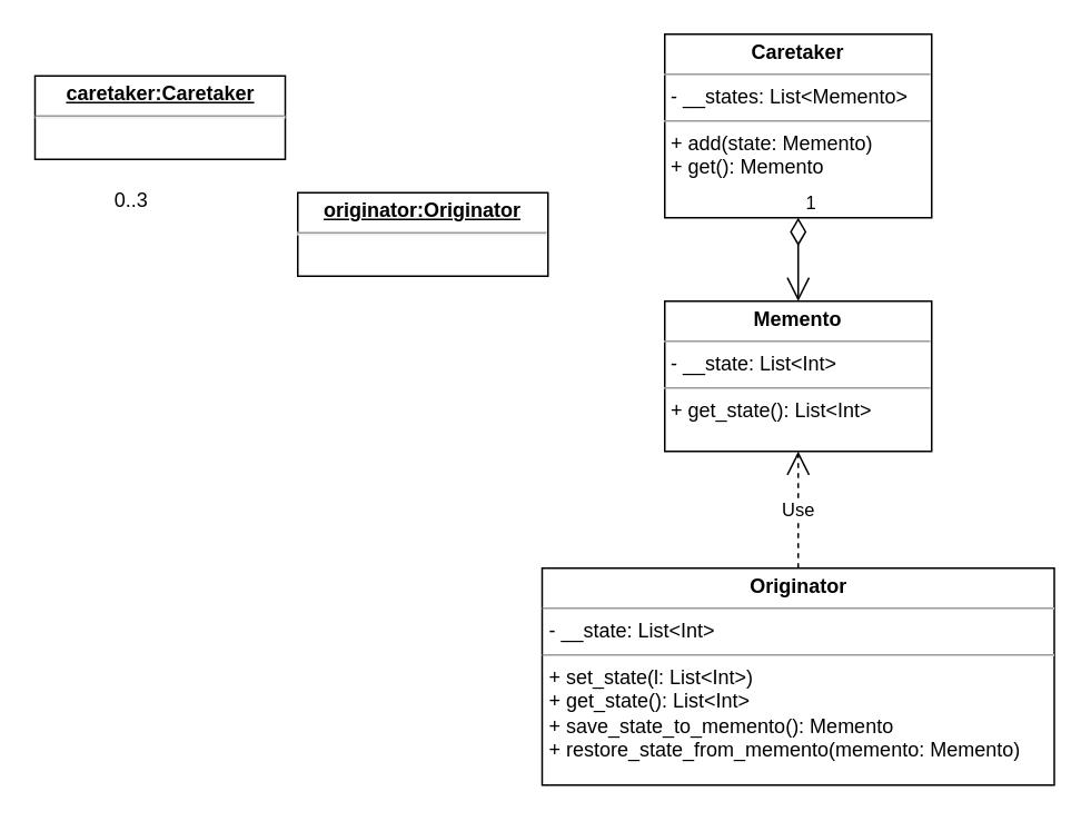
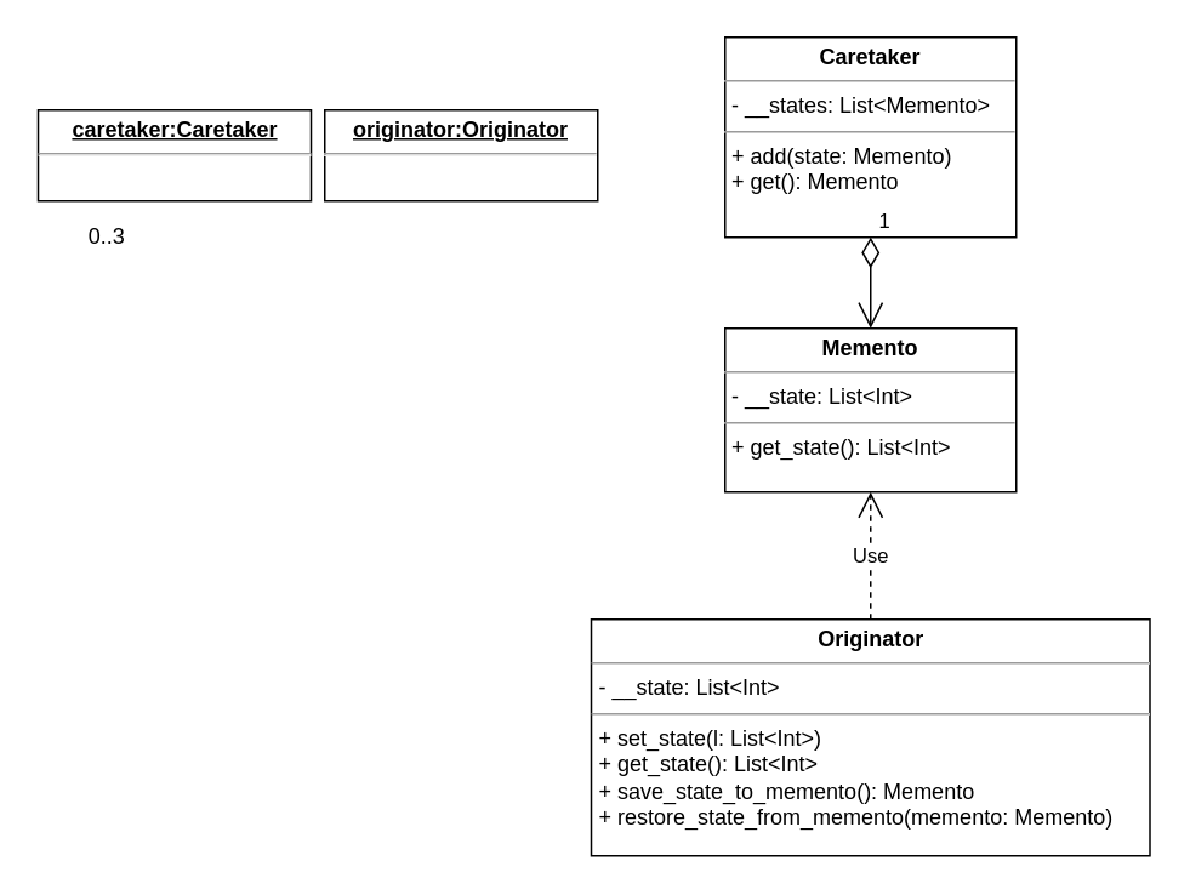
  <mxCell id="0" />
  <mxCell id="1" parent="0" />
  <mxCell id="2" value="&lt;p style=&quot;margin: 0px ; margin-top: 4px ; text-align: center&quot;&gt;&lt;b&gt;Memento&lt;/b&gt;&lt;br&gt;&lt;/p&gt;&lt;hr size=&quot;1&quot;&gt;&lt;p style=&quot;margin: 0px ; margin-left: 4px&quot;&gt;- __state: List&amp;lt;Int&amp;gt;&lt;br&gt;&lt;/p&gt;&lt;hr size=&quot;1&quot;&gt;&lt;p style=&quot;margin: 0px ; margin-left: 4px&quot;&gt;+ get_state(): List&amp;lt;Int&amp;gt;&lt;br&gt;&lt;/p&gt;" style="verticalAlign=top;align=left;overflow=fill;fontSize=12;fontFamily=Helvetica;html=1;" vertex="1" parent="1"><mxGeometry x="398" y="180" width="160" height="90" as="geometry" /></mxCell>
  <mxCell id="3" value="&lt;p style=&quot;margin: 0px ; margin-top: 4px ; text-align: center&quot;&gt;&lt;b&gt;Caretaker&lt;/b&gt;&lt;br&gt;&lt;/p&gt;&lt;hr size=&quot;1&quot;&gt;&lt;p style=&quot;margin: 0px ; margin-left: 4px&quot;&gt;- __states: List&amp;lt;Memento&amp;gt;&lt;br&gt;&lt;/p&gt;&lt;hr size=&quot;1&quot;&gt;&lt;p style=&quot;margin: 0px ; margin-left: 4px&quot;&gt;+ add(state: Memento)&lt;/p&gt;&lt;p style=&quot;margin: 0px ; margin-left: 4px&quot;&gt;+ get(): Memento&lt;br&gt;&lt;/p&gt;&lt;p style=&quot;margin: 0px ; margin-left: 4px&quot;&gt;&lt;br&gt;&lt;/p&gt;" style="verticalAlign=top;align=left;overflow=fill;fontSize=12;fontFamily=Helvetica;html=1;" vertex="1" parent="1"><mxGeometry x="398" y="20" width="160" height="110" as="geometry" /></mxCell>
  <mxCell id="4" value="1" style="endArrow=open;html=1;endSize=12;startArrow=diamondThin;startSize=14;startFill=0;edgeStyle=orthogonalEdgeStyle;align=left;verticalAlign=bottom;exitX=0.5;exitY=1;exitDx=0;exitDy=0;entryX=0.5;entryY=0;entryDx=0;entryDy=0;" edge="1" parent="1" source="3" target="2"><mxGeometry x="-1" y="3" relative="1" as="geometry"><mxPoint x="398" y="260" as="sourcePoint" /><mxPoint x="558" y="260" as="targetPoint" /></mxGeometry></mxCell>
  <mxCell id="5" value="&lt;p style=&quot;margin: 0px ; margin-top: 4px ; text-align: center&quot;&gt;&lt;b&gt;Originator&lt;/b&gt;&lt;/p&gt;&lt;hr size=&quot;1&quot;&gt;&lt;p style=&quot;margin: 0px ; margin-left: 4px&quot;&gt;- __state: List&amp;lt;Int&amp;gt;&lt;br&gt;&lt;/p&gt;&lt;hr size=&quot;1&quot;&gt;&lt;p style=&quot;margin: 0px ; margin-left: 4px&quot;&gt;+ set_state(l: List&amp;lt;Int&amp;gt;)&lt;/p&gt;&lt;p style=&quot;margin: 0px ; margin-left: 4px&quot;&gt;+ get_state(): List&amp;lt;Int&amp;gt;&lt;/p&gt;&lt;p style=&quot;margin: 0px ; margin-left: 4px&quot;&gt;+ save_state_to_memento(): Memento&lt;/p&gt;&lt;p style=&quot;margin: 0px ; margin-left: 4px&quot;&gt;+ restore_state_from_memento(memento: Memento)&lt;br&gt;&lt;/p&gt;" style="verticalAlign=top;align=left;overflow=fill;fontSize=12;fontFamily=Helvetica;html=1;" vertex="1" parent="1"><mxGeometry x="324.5" y="340" width="307" height="130" as="geometry" /></mxCell>
  <mxCell id="6" value="Use" style="endArrow=open;endSize=12;dashed=1;html=1;entryX=0.5;entryY=1;entryDx=0;entryDy=0;exitX=0.5;exitY=0;exitDx=0;exitDy=0;" edge="1" parent="1" source="5" target="2"><mxGeometry width="160" relative="1" as="geometry"><mxPoint x="398" y="200" as="sourcePoint" /><mxPoint x="558" y="200" as="targetPoint" /></mxGeometry></mxCell>
- <mxCell id="7" value="&lt;p style=&quot;margin: 0px ; margin-top: 4px ; text-align: center ; text-decoration: underline&quot;&gt;&lt;b&gt;caretaker:Caretaker&lt;/b&gt;&lt;/p&gt;&lt;hr&gt;&lt;p style=&quot;margin: 0px ; margin-left: 8px&quot;&gt;&lt;br&gt;&lt;/p&gt;" style="verticalAlign=top;align=left;overflow=fill;fontSize=12;fontFamily=Helvetica;html=1;" vertex="1" parent="1"><mxGeometry x="20.5" y="45" width="150" height="50" as="geometry" /></mxCell>
- <mxCell id="8" value="&lt;p style=&quot;margin: 0px ; margin-top: 4px ; text-align: center ; text-decoration: underline&quot;&gt;&lt;b&gt;originator:Originator&lt;/b&gt;&lt;/p&gt;&lt;hr&gt;" style="verticalAlign=top;align=left;overflow=fill;fontSize=12;fontFamily=Helvetica;html=1;" vertex="1" parent="1"><mxGeometry x="178" y="115" width="150" height="50" as="geometry" /></mxCell>
- <mxCell id="9" value="0..3" style="text;html=1;align=center;verticalAlign=middle;resizable=0;points=[];autosize=1;strokeColor=none;" vertex="1" parent="1"><mxGeometry y="110" width="40" height="20" as="geometry" x="58" /></mxCell>
+ <mxCell id="7" value="&lt;p style=&quot;margin: 0px ; margin-top: 4px ; text-align: center ; text-decoration: underline&quot;&gt;&lt;b&gt;caretaker:Caretaker&lt;/b&gt;&lt;/p&gt;&lt;hr&gt;&lt;p style=&quot;margin: 0px ; margin-left: 8px&quot;&gt;&lt;br&gt;&lt;/p&gt;" style="verticalAlign=top;align=left;overflow=fill;fontSize=12;fontFamily=Helvetica;html=1;" vertex="1" parent="1"><mxGeometry x="20.5" y="60" width="150" height="50" as="geometry" /></mxCell>
+ <mxCell id="8" value="&lt;p style=&quot;margin: 0px ; margin-top: 4px ; text-align: center ; text-decoration: underline&quot;&gt;&lt;b&gt;originator:Originator&lt;/b&gt;&lt;/p&gt;&lt;hr&gt;" style="verticalAlign=top;align=left;overflow=fill;fontSize=12;fontFamily=Helvetica;html=1;" vertex="1" parent="1"><mxGeometry x="178" y="60" width="150" height="50" as="geometry" /></mxCell>
+ <mxCell id="9" value="0..3" style="text;html=1;align=center;verticalAlign=middle;resizable=0;points=[];autosize=1;strokeColor=none;" vertex="1" parent="1"><mxGeometry x="38" y="120" width="40" height="20" as="geometry" /></mxCell>
